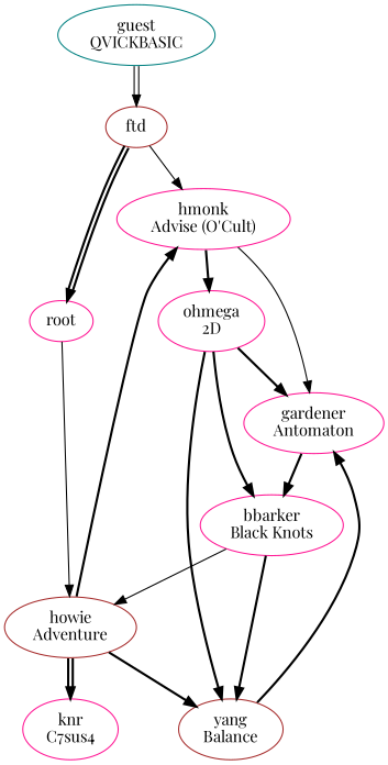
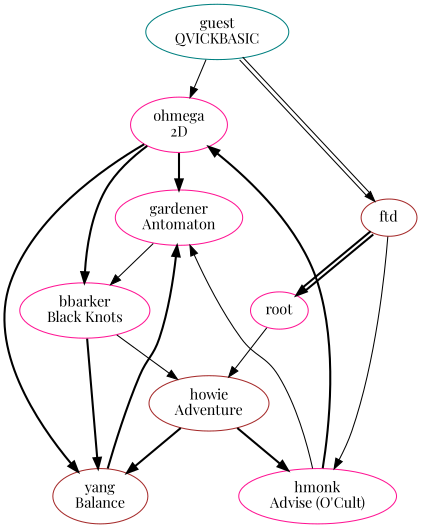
  digraph {
    fontname="Playfair Display"
    node [color=deeppink fontname="Playfair Display"]
    edge [fontname="Playfair Display" style=bold]
    n1 [color=teal label="guest\nQVICKBASIC"]
    n2 [label="ohmega\n2D"]
    n3 [color=brown label=ftd]
    n4 [label="gardener\nAntomaton"]
    n5 [label="bbarker\nBlack Knots"]
    n6 [color=brown label="yang\nBalance"]
    n7 [label="hmonk\nAdvise (O'Cult)"]
    n8 [label=root]
    n9 [color=brown label="howie\nAdventure"]
-   n10 [label="knr\nC7sus4"]
+   n1 -> n2 [style=solid]
    n1 -> n3 [color="black:none:black" style=solid]
    n2 -> n4
    n2 -> n5
    n2 -> n6
    n3 -> n7 [style=solid]
    n3 -> n8 [color="black:none:black"]
-   n4 -> n5
+   n4 -> n5 [style=solid]
    n5 -> n6
    n5 -> n9 [style=solid]
    n6 -> n4
    n7 -> n2
    n7 -> n4 [style=solid]
    n8 -> n9 [style=solid]
    n9 -> n6
    n9 -> n7
-   n9 -> n10 [color="black:none:black"]
  }
